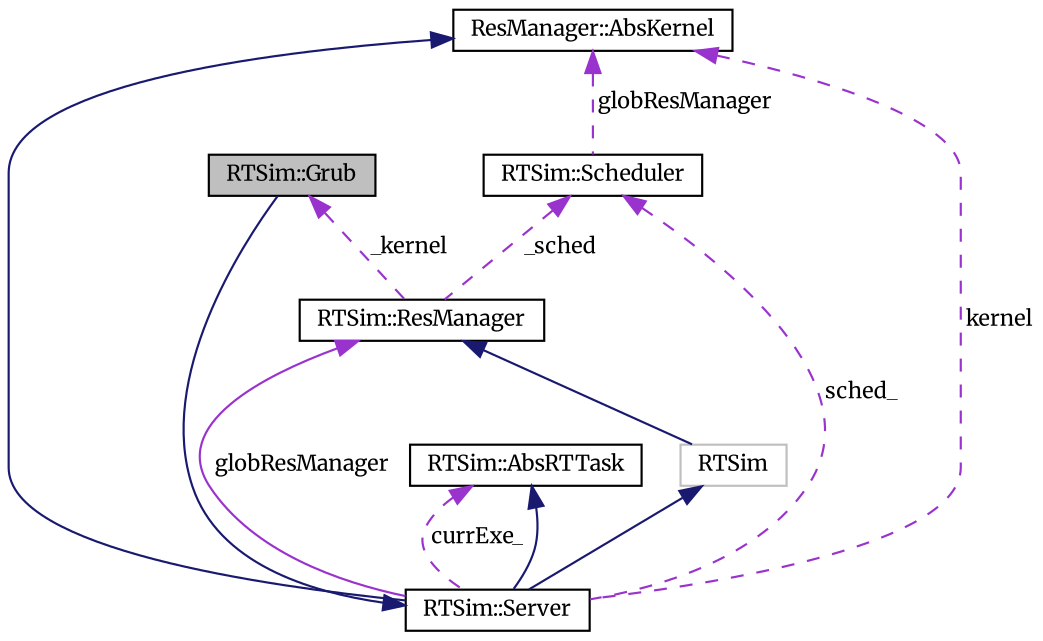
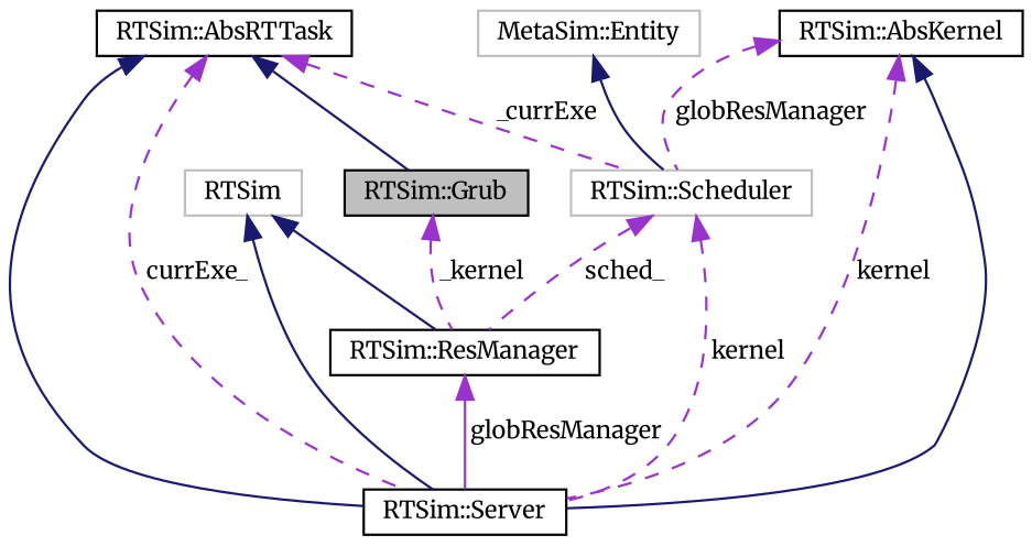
  digraph {
    fontname=Merriweather
    node [color=black fillcolor=white fontname=Merriweather fontsize=10 shape=record style=filled]
    edge [color=darkorchid3 dir=back fontname=Merriweather fontsize=10 labelfontname=Helvetica labelfontsize=10 style=dashed]
    n1 [fillcolor=grey75 fontcolor=black height=0.2 label="RTSim::Grub" width=0.4]
    n2 [height=0.2 label="RTSim::ResManager" width=0.4]
    n3 [height=0.2 label="RTSim::Server" width=0.4]
    n4 [height=0.2 label="RTSim::AbsRTTask" width=0.4]
-   n5 [height=0.2 label="RTSim::Scheduler" width=0.4]
-   n6 [height=0.2 label="ResManager::AbsKernel" width=0.4]
+   n5 [color=grey75 height=0.2 label="RTSim::Scheduler" width=0.4]
+   n6 [height=0.2 label="RTSim::AbsKernel" width=0.4]
    n7 [color=grey75 height=0.2 label=RTSim width=0.4]
+   n8 [color=grey75 height=0.2 label="MetaSim::Entity" width=0.4]
    n1 -> n2 [label=" _kernel"]
    n2 -> n3 [label=" globResManager" style=solid]
-   n3 -> n1 [color=midnightblue style=solid]
+   n4 -> n1 [color=midnightblue style=solid]
    n4 -> n3 [color=midnightblue style=solid]
    n4 -> n3 [label=" currExe_"]
-   n5 -> n2 [label=" _sched"]
-   n5 -> n3 [label=" sched_"]
+   n4 -> n5 [label=" _currExe"]
+   n5 -> n2 [label=" sched_"]
+   n5 -> n3 [label=" kernel"]
    n6 -> n3 [color=midnightblue style=solid]
    n6 -> n3 [label=" kernel"]
    n6 -> n5 [label=" globResManager"]
-   n2 -> n7 [color=midnightblue style=solid]
+   n7 -> n2 [color=midnightblue style=solid]
    n7 -> n3 [color=midnightblue style=solid]
+   n8 -> n5 [color=midnightblue style=solid]
  }
